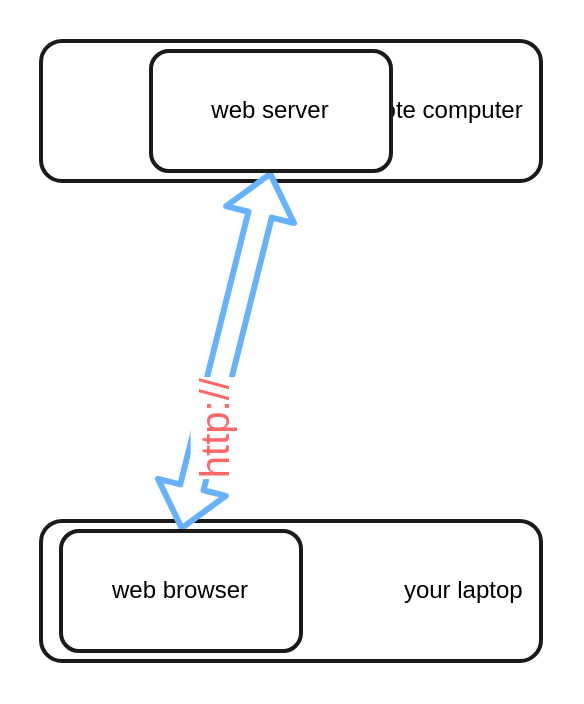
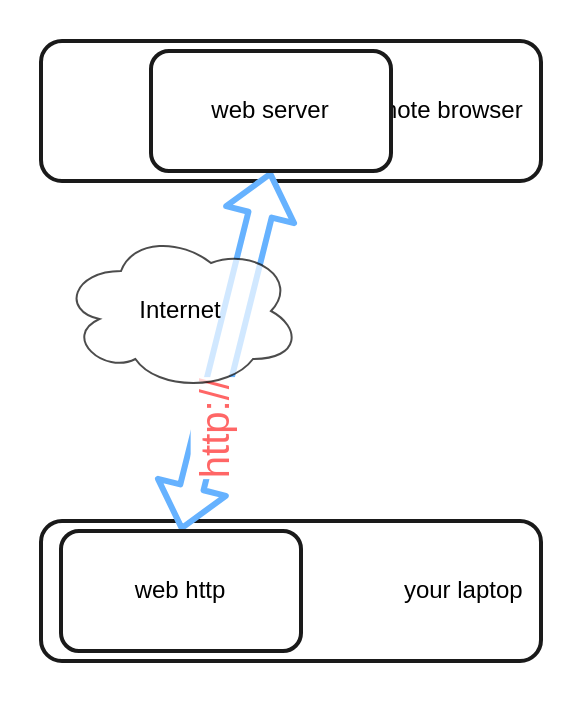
  <mxCell id="0" />
  <mxCell id="1" parent="0" />
  <mxCell id="2" value="your laptop&amp;nbsp;&amp;nbsp;" style="rounded=1;whiteSpace=wrap;html=1;align=right;strokeColor=#1A1A1A;strokeWidth=2;" parent="1" vertex="1"><mxGeometry x="20" y="260" width="250" height="70" as="geometry" /></mxCell>
- <mxCell id="3" value="&lt;div style=&quot;text-align: right&quot;&gt;&lt;span style=&quot;letter-spacing: 0px&quot;&gt;remote computer&amp;nbsp;&amp;nbsp;&lt;/span&gt;&lt;/div&gt;" style="rounded=1;whiteSpace=wrap;html=1;align=right;strokeColor=#1A1A1A;strokeWidth=2;" parent="1" vertex="1"><mxGeometry x="20" y="20" width="250" height="70" as="geometry" /></mxCell>
+ <mxCell id="3" value="&lt;div style=&quot;text-align: right&quot;&gt;&lt;span style=&quot;letter-spacing: 0px&quot;&gt;remote browser&amp;nbsp;&amp;nbsp;&lt;/span&gt;&lt;/div&gt;" style="rounded=1;whiteSpace=wrap;html=1;align=right;strokeColor=#1A1A1A;strokeWidth=2;" parent="1" vertex="1"><mxGeometry x="20" y="20" width="250" height="70" as="geometry" /></mxCell>
  <mxCell id="4" value="" style="shape=flexArrow;endArrow=classic;startArrow=classic;html=1;fillColor=#ffffff;exitX=0.5;exitY=0;entryX=0.5;entryY=1;strokeWidth=3;strokeColor=#66B2FF;" parent="1" source="7" target="6" edge="1"><mxGeometry width="50" height="50" relative="1" as="geometry"><mxPoint x="65" y="135" as="sourcePoint" /><mxPoint x="90" y="95" as="targetPoint" /></mxGeometry></mxCell>
  <mxCell id="5" value="&lt;font style=&quot;font-size: 20px&quot;&gt;http://&lt;/font&gt;" style="text;html=1;resizable=0;points=[];align=center;verticalAlign=middle;labelBackgroundColor=#ffffff;rotation=-90;fontColor=#FF6666;" parent="4" vertex="1" connectable="0"><mxGeometry x="0.578" y="1" relative="1" as="geometry"><mxPoint x="-19" y="92" as="offset" /></mxGeometry></mxCell>
  <mxCell id="6" value="web server" style="rounded=1;whiteSpace=wrap;html=1;strokeColor=#1A1A1A;strokeWidth=2;" parent="1" vertex="1"><mxGeometry x="75" y="25" width="120" height="60" as="geometry" /></mxCell>
- <mxCell id="7" value="web browser" style="rounded=1;whiteSpace=wrap;html=1;strokeColor=#1A1A1A;strokeWidth=2;" parent="1" vertex="1"><mxGeometry x="30" y="265" width="120" height="60" as="geometry" /></mxCell>
+ <mxCell id="7" value="web http" style="rounded=1;whiteSpace=wrap;html=1;strokeColor=#1A1A1A;strokeWidth=2;" parent="1" vertex="1"><mxGeometry x="30" y="265" width="120" height="60" as="geometry" /></mxCell>
+ <mxCell id="8" value="Internet" style="ellipse;shape=cloud;whiteSpace=wrap;html=1;opacity=70;" parent="1" vertex="1"><mxGeometry x="30" y="115" width="120" height="80" as="geometry" /></mxCell>
